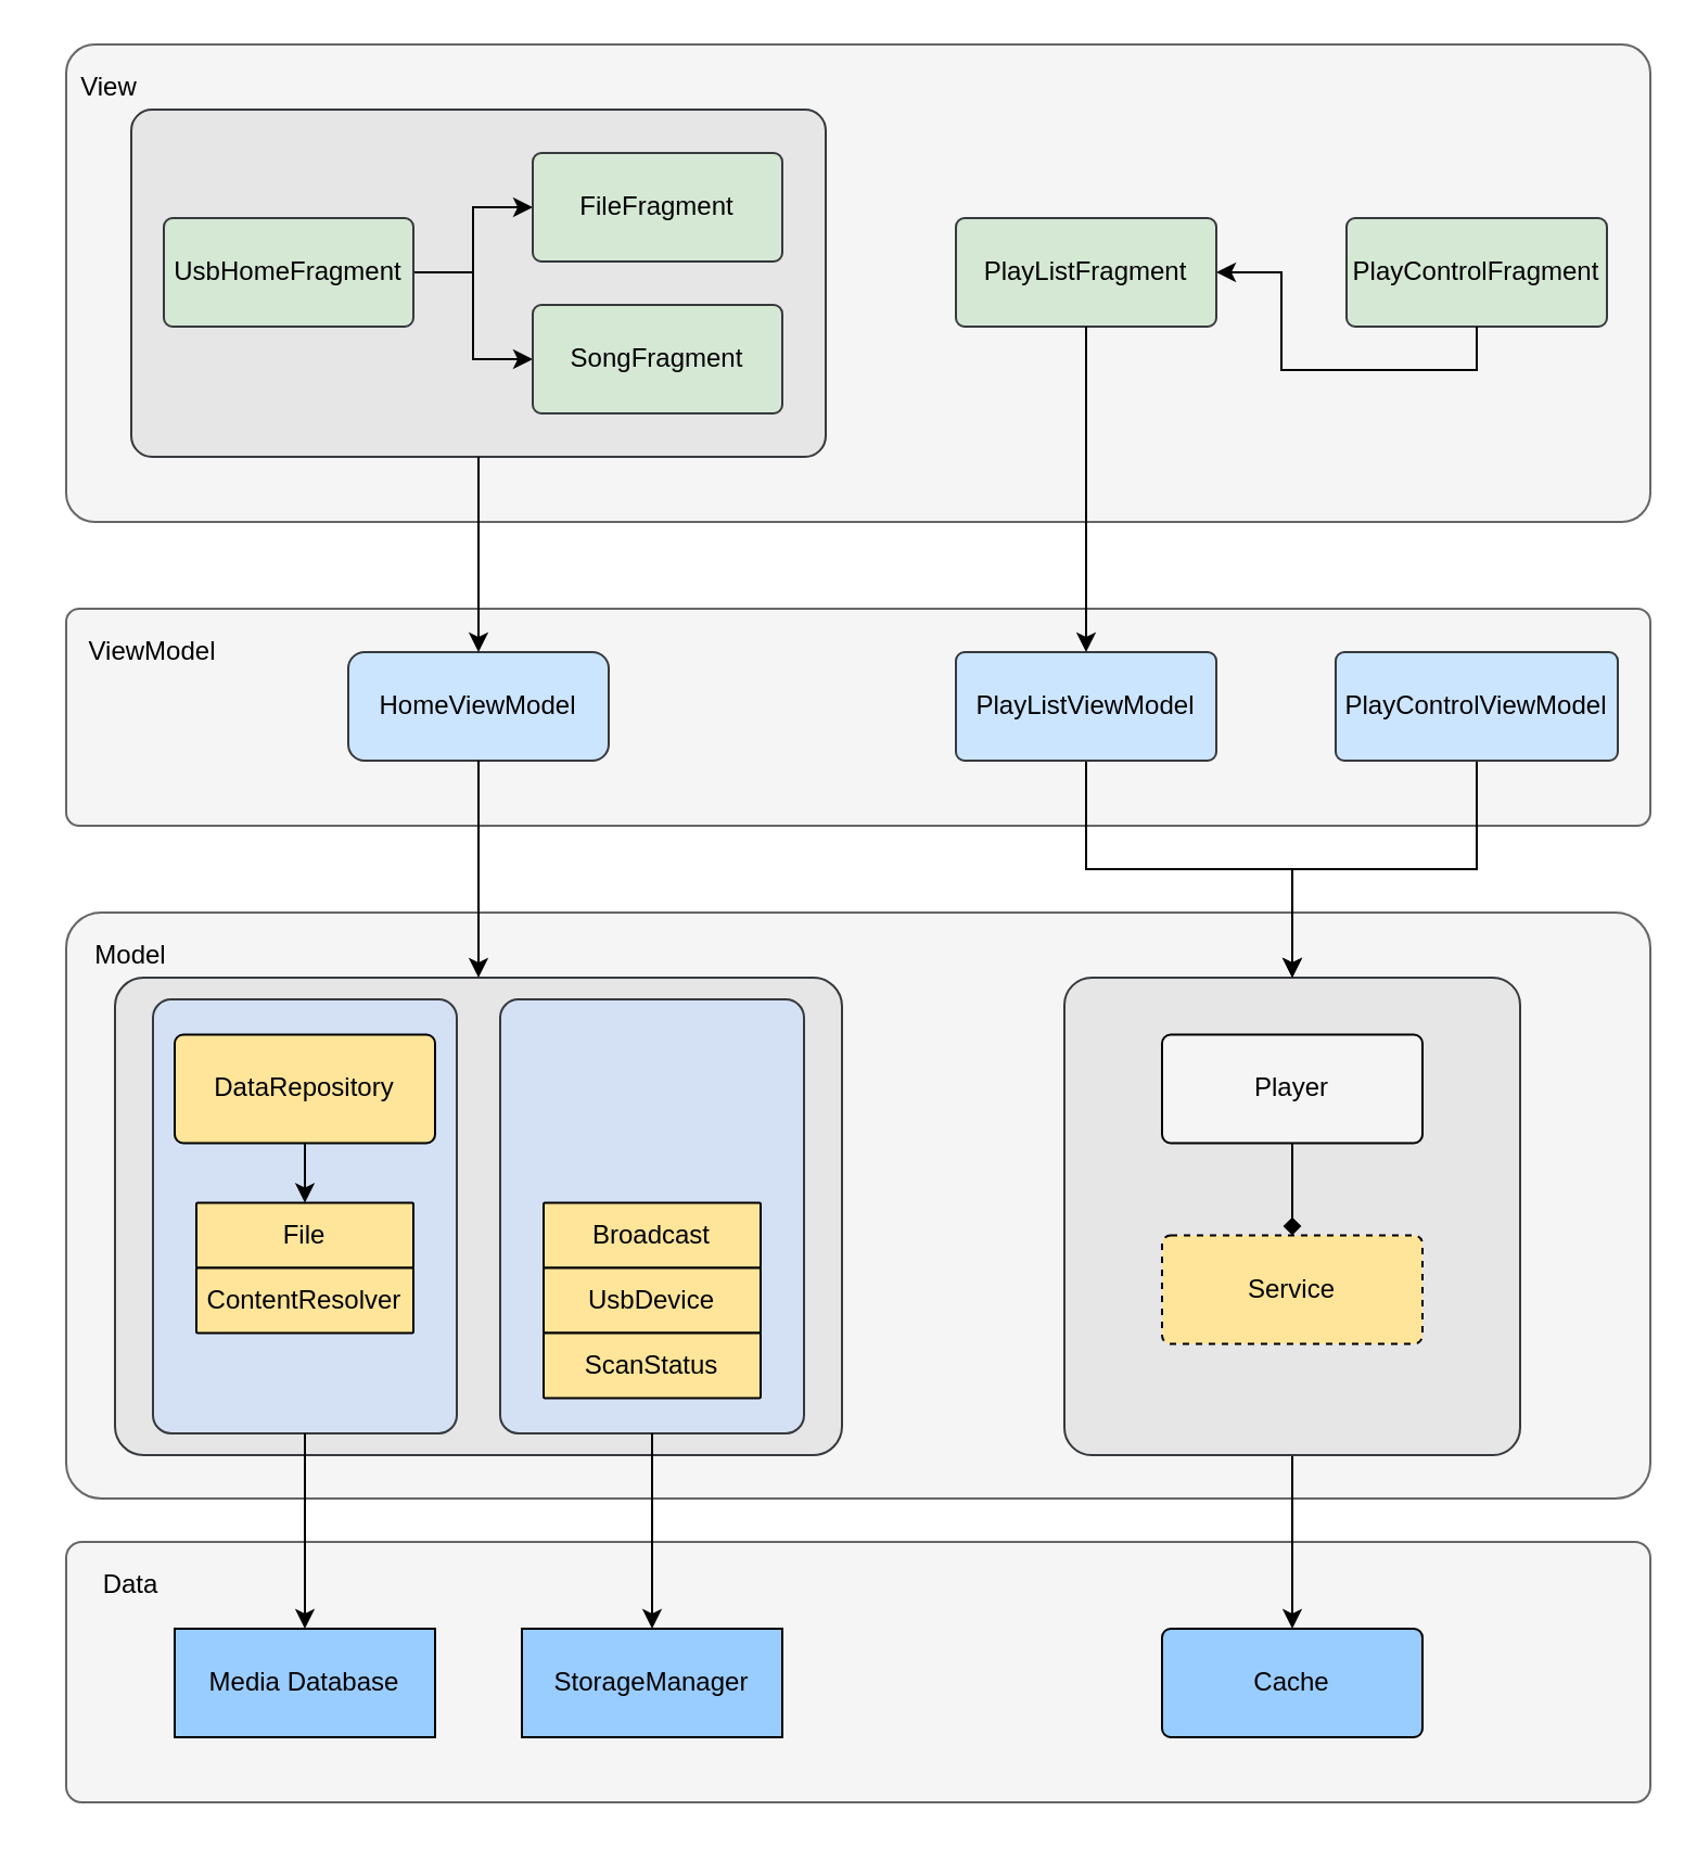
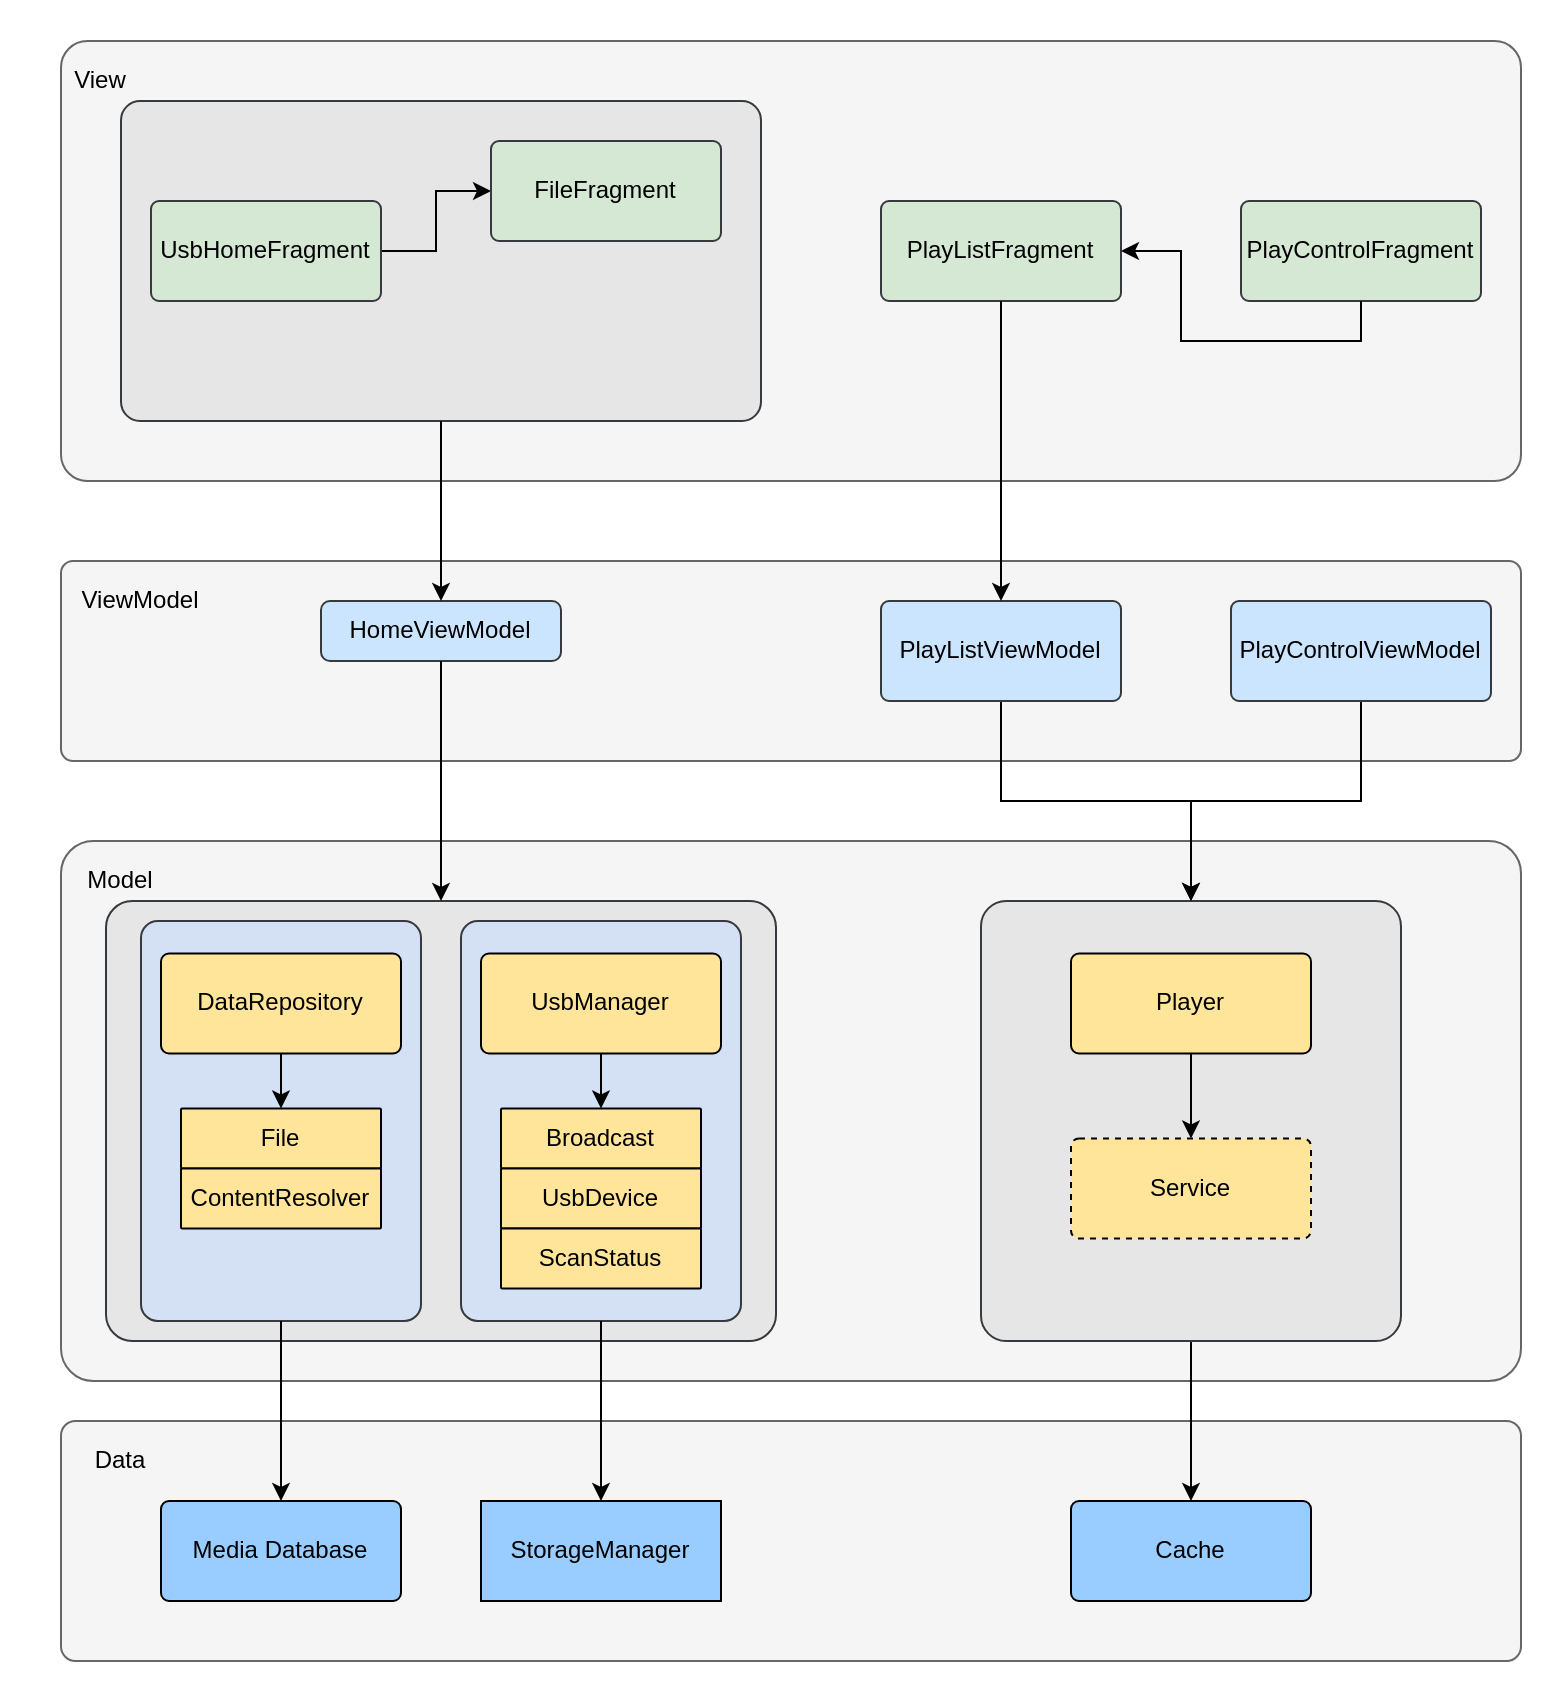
  <mxCell id="0" />
  <mxCell id="1" parent="0" />
  <mxCell id="2" value="" style="rounded=1;whiteSpace=wrap;html=1;fillColor=#f5f5f5;fontColor=#333333;strokeColor=#666666;align=left;arcSize=6;" vertex="1" parent="1"><mxGeometry x="30" y="420" width="730" height="270" as="geometry" /></mxCell>
  <mxCell id="3" value="" style="rounded=1;whiteSpace=wrap;html=1;fillColor=#E6E6E6;strokeColor=#36393d;arcSize=6;" vertex="1" parent="1"><mxGeometry x="52.5" y="450" width="335" height="220" as="geometry" /></mxCell>
  <mxCell id="4" value="" style="rounded=1;whiteSpace=wrap;html=1;fillColor=#D4E1F5;strokeColor=#36393d;arcSize=6;" vertex="1" parent="1"><mxGeometry x="230" y="460" width="140" height="200" as="geometry" /></mxCell>
  <mxCell id="5" value="" style="rounded=1;whiteSpace=wrap;html=1;fillColor=#D4E1F5;strokeColor=#36393d;arcSize=6;" vertex="1" parent="1"><mxGeometry x="70" y="460" width="140" height="200" as="geometry" /></mxCell>
  <mxCell id="6" value="" style="rounded=1;whiteSpace=wrap;html=1;fillColor=#f5f5f5;fontColor=#333333;strokeColor=#666666;align=left;arcSize=6;" vertex="1" parent="1"><mxGeometry x="30" y="710" width="730" height="120" as="geometry" /></mxCell>
  <mxCell id="7" style="edgeStyle=orthogonalEdgeStyle;rounded=0;orthogonalLoop=1;jettySize=auto;html=1;exitX=0.5;exitY=1;exitDx=0;exitDy=0;entryX=0.5;entryY=0;entryDx=0;entryDy=0;startArrow=none;startFill=0;" edge="1" parent="1" source="8" target="35"><mxGeometry relative="1" as="geometry" /></mxCell>
  <mxCell id="8" value="" style="rounded=1;whiteSpace=wrap;html=1;fillColor=#E6E6E6;strokeColor=#36393d;arcSize=6;" vertex="1" parent="1"><mxGeometry x="490" y="450" width="210" height="220" as="geometry" /></mxCell>
- <mxCell id="9" value="Player" style="rounded=1;whiteSpace=wrap;html=1;fillColor=#f5f5f5;strokeColor=#000000;arcSize=8;" vertex="1" parent="1"><mxGeometry x="535" y="476.25" width="120" height="50" as="geometry" /></mxCell>
+ <mxCell id="9" value="Player" style="rounded=1;whiteSpace=wrap;html=1;fillColor=#FFE599;strokeColor=#000000;arcSize=8;" vertex="1" parent="1"><mxGeometry x="535" y="476.25" width="120" height="50" as="geometry" /></mxCell>
  <mxCell id="10" value="" style="rounded=1;whiteSpace=wrap;html=1;fillColor=#f5f5f5;fontColor=#333333;strokeColor=#666666;arcSize=6;" vertex="1" parent="1"><mxGeometry x="30" y="280" width="730" height="100" as="geometry" /></mxCell>
- <mxCell id="11" value="HomeViewModel" style="rounded=1;whiteSpace=wrap;html=1;fillColor=#cce5ff;strokeColor=#36393d;" vertex="1" parent="1"><mxGeometry x="160" y="300" width="120" height="50" as="geometry" /></mxCell>
+ <mxCell id="11" value="HomeViewModel" style="rounded=1;whiteSpace=wrap;html=1;fillColor=#cce5ff;strokeColor=#36393d;" vertex="1" parent="1"><mxGeometry x="160" y="300" width="120" height="30" as="geometry" /></mxCell>
  <mxCell id="12" style="edgeStyle=orthogonalEdgeStyle;rounded=0;orthogonalLoop=1;jettySize=auto;html=1;exitX=0.5;exitY=1;exitDx=0;exitDy=0;entryX=0.5;entryY=0;entryDx=0;entryDy=0;startArrow=none;startFill=0;" edge="1" parent="1" source="13" target="8"><mxGeometry relative="1" as="geometry" /></mxCell>
  <mxCell id="13" value="PlayListViewModel" style="rounded=1;whiteSpace=wrap;html=1;fillColor=#cce5ff;strokeColor=#36393d;arcSize=8;" vertex="1" parent="1"><mxGeometry x="440" y="300" width="120" height="50" as="geometry" /></mxCell>
  <mxCell id="14" style="edgeStyle=orthogonalEdgeStyle;rounded=0;orthogonalLoop=1;jettySize=auto;html=1;exitX=0.5;exitY=1;exitDx=0;exitDy=0;entryX=0.5;entryY=0;entryDx=0;entryDy=0;startArrow=none;startFill=0;" edge="1" parent="1" source="15" target="8"><mxGeometry relative="1" as="geometry" /></mxCell>
  <mxCell id="15" value="PlayControlViewModel" style="rounded=1;whiteSpace=wrap;html=1;fillColor=#cce5ff;strokeColor=#36393d;arcSize=8;" vertex="1" parent="1"><mxGeometry x="615" y="300" width="130" height="50" as="geometry" /></mxCell>
  <mxCell id="16" style="edgeStyle=orthogonalEdgeStyle;rounded=0;orthogonalLoop=1;jettySize=auto;html=1;exitX=0.5;exitY=1;exitDx=0;exitDy=0;" edge="1" parent="1" source="11" target="3"><mxGeometry relative="1" as="geometry" /></mxCell>
  <mxCell id="17" value="Model" style="text;html=1;strokeColor=none;fillColor=none;align=center;verticalAlign=middle;whiteSpace=wrap;rounded=0;" vertex="1" parent="1"><mxGeometry x="30" y="430" width="60" height="20" as="geometry" /></mxCell>
  <mxCell id="18" value="ViewModel" style="text;html=1;strokeColor=none;fillColor=none;align=center;verticalAlign=middle;whiteSpace=wrap;rounded=0;" vertex="1" parent="1"><mxGeometry x="40" y="290" width="60" height="20" as="geometry" /></mxCell>
  <mxCell id="19" value="" style="rounded=1;whiteSpace=wrap;html=1;fillColor=#f5f5f5;fontColor=#333333;strokeColor=#666666;arcSize=6;" vertex="1" parent="1"><mxGeometry x="30" y="20" width="730" height="220" as="geometry" /></mxCell>
  <mxCell id="20" value="PlayListFragment" style="rounded=1;whiteSpace=wrap;html=1;arcSize=8;fillColor=#D5E8D4;strokeColor=#36393d;" vertex="1" parent="1"><mxGeometry x="440" y="100" width="120" height="50" as="geometry" /></mxCell>
  <mxCell id="21" value="PlayControlFragment" style="rounded=1;whiteSpace=wrap;html=1;arcSize=8;fillColor=#D5E8D4;strokeColor=#36393d;" vertex="1" parent="1"><mxGeometry x="620" y="100" width="120" height="50" as="geometry" /></mxCell>
  <mxCell id="22" value="" style="rounded=1;whiteSpace=wrap;html=1;arcSize=6;fillColor=#E6E6E6;strokeColor=#36393d;" vertex="1" parent="1"><mxGeometry x="60" y="50" width="320" height="160" as="geometry" /></mxCell>
  <mxCell id="23" style="edgeStyle=orthogonalEdgeStyle;rounded=0;orthogonalLoop=1;jettySize=auto;html=1;exitX=1;exitY=0.5;exitDx=0;exitDy=0;" edge="1" parent="1" source="25" target="26"><mxGeometry relative="1" as="geometry" /></mxCell>
- <mxCell id="24" style="edgeStyle=orthogonalEdgeStyle;rounded=0;orthogonalLoop=1;jettySize=auto;html=1;exitX=1;exitY=0.5;exitDx=0;exitDy=0;entryX=0;entryY=0.5;entryDx=0;entryDy=0;" edge="1" parent="1" source="25" target="27"><mxGeometry relative="1" as="geometry" /></mxCell>
  <mxCell id="25" value="UsbHomeFragment" style="rounded=1;whiteSpace=wrap;html=1;arcSize=8;fillColor=#D5E8D4;strokeColor=#36393d;" vertex="1" parent="1"><mxGeometry x="75" y="100" width="115" height="50" as="geometry" /></mxCell>
  <mxCell id="26" value="FileFragment" style="rounded=1;whiteSpace=wrap;html=1;arcSize=8;fillColor=#D5E8D4;strokeColor=#36393d;" vertex="1" parent="1"><mxGeometry x="245" y="70" width="115" height="50" as="geometry" /></mxCell>
- <mxCell id="27" value="SongFragment" style="rounded=1;whiteSpace=wrap;html=1;arcSize=8;fillColor=#D5E8D4;strokeColor=#36393d;" vertex="1" parent="1"><mxGeometry x="245" y="140" width="115" height="50" as="geometry" /></mxCell>
  <mxCell id="28" style="edgeStyle=orthogonalEdgeStyle;rounded=0;orthogonalLoop=1;jettySize=auto;html=1;exitX=0.5;exitY=1;exitDx=0;exitDy=0;startArrow=none;startFill=0;" edge="1" parent="1" source="20" target="13"><mxGeometry relative="1" as="geometry" /></mxCell>
  <mxCell id="29" style="edgeStyle=orthogonalEdgeStyle;rounded=0;orthogonalLoop=1;jettySize=auto;html=1;exitX=0.5;exitY=1;exitDx=0;exitDy=0;startArrow=none;startFill=0;" edge="1" parent="1" source="21" target="20"><mxGeometry relative="1" as="geometry" /></mxCell>
  <mxCell id="30" style="edgeStyle=orthogonalEdgeStyle;rounded=0;orthogonalLoop=1;jettySize=auto;html=1;exitX=0.5;exitY=1;exitDx=0;exitDy=0;entryX=0.5;entryY=0;entryDx=0;entryDy=0;startArrow=none;startFill=0;" edge="1" parent="1" source="22" target="11"><mxGeometry relative="1" as="geometry" /></mxCell>
  <mxCell id="31" value="View" style="text;html=1;strokeColor=none;fillColor=none;align=center;verticalAlign=middle;whiteSpace=wrap;rounded=0;" vertex="1" parent="1"><mxGeometry x="20" y="30" width="60" height="20" as="geometry" /></mxCell>
  <mxCell id="32" value="Service" style="rounded=1;whiteSpace=wrap;html=1;fillColor=#FFE599;strokeColor=#000000;arcSize=8;dashed=1;" vertex="1" parent="1"><mxGeometry x="535" y="568.75" width="120" height="50" as="geometry" /></mxCell>
- <mxCell id="33" value="Media Database" style="whiteSpace=wrap;html=1;fillColor=#99CCFF;strokeColor=#000000;arcSize=8;rounded=0;" vertex="1" parent="1"><mxGeometry x="80" y="750" width="120" height="50" as="geometry" /></mxCell>
+ <mxCell id="33" value="Media Database" style="rounded=1;whiteSpace=wrap;html=1;fillColor=#99CCFF;strokeColor=#000000;arcSize=8;" vertex="1" parent="1"><mxGeometry x="80" y="750" width="120" height="50" as="geometry" /></mxCell>
  <mxCell id="34" value="File" style="rounded=1;whiteSpace=wrap;html=1;fillColor=#FFE599;strokeColor=#000000;arcSize=2;" vertex="1" parent="1"><mxGeometry x="90" y="553.75" width="100" height="30" as="geometry" /></mxCell>
  <mxCell id="35" value="Cache" style="rounded=1;whiteSpace=wrap;html=1;fillColor=#99CCFF;strokeColor=#000000;arcSize=8;" vertex="1" parent="1"><mxGeometry x="535" y="750" width="120" height="50" as="geometry" /></mxCell>
  <mxCell id="36" value="Data" style="text;html=1;strokeColor=none;fillColor=none;align=center;verticalAlign=middle;whiteSpace=wrap;rounded=0;" vertex="1" parent="1"><mxGeometry x="30" y="720" width="60" height="20" as="geometry" /></mxCell>
- <mxCell id="37" style="edgeStyle=orthogonalEdgeStyle;rounded=0;orthogonalLoop=1;jettySize=auto;html=1;exitX=0.5;exitY=1;exitDx=0;exitDy=0;entryX=0.5;entryY=0;entryDx=0;entryDy=0;startArrow=none;startFill=0;endArrow=diamond;" edge="1" parent="1" source="9" target="32"><mxGeometry relative="1" as="geometry" /></mxCell>
+ <mxCell id="37" style="edgeStyle=orthogonalEdgeStyle;rounded=0;orthogonalLoop=1;jettySize=auto;html=1;exitX=0.5;exitY=1;exitDx=0;exitDy=0;entryX=0.5;entryY=0;entryDx=0;entryDy=0;startArrow=none;startFill=0;" edge="1" parent="1" source="9" target="32"><mxGeometry relative="1" as="geometry" /></mxCell>
  <mxCell id="38" value="ContentResolver" style="rounded=1;whiteSpace=wrap;html=1;fillColor=#FFE599;strokeColor=#000000;arcSize=2;" vertex="1" parent="1"><mxGeometry x="90" y="583.75" width="100" height="30" as="geometry" /></mxCell>
  <mxCell id="39" style="edgeStyle=orthogonalEdgeStyle;rounded=0;orthogonalLoop=1;jettySize=auto;html=1;exitX=0.5;exitY=1;exitDx=0;exitDy=0;entryX=0.5;entryY=0;entryDx=0;entryDy=0;startArrow=none;startFill=0;" edge="1" parent="1" source="40" target="34"><mxGeometry relative="1" as="geometry" /></mxCell>
  <mxCell id="40" value="DataRepository" style="rounded=1;whiteSpace=wrap;html=1;fillColor=#FFE599;strokeColor=#000000;arcSize=8;" vertex="1" parent="1"><mxGeometry x="80" y="476.25" width="120" height="50" as="geometry" /></mxCell>
+ <mxCell id="41" style="edgeStyle=orthogonalEdgeStyle;rounded=0;orthogonalLoop=1;jettySize=auto;html=1;exitX=0.5;exitY=1;exitDx=0;exitDy=0;entryX=0.5;entryY=0;entryDx=0;entryDy=0;startArrow=none;startFill=0;" edge="1" parent="1" source="42" target="43"><mxGeometry relative="1" as="geometry" /></mxCell>
+ <mxCell id="42" value="UsbManager" style="rounded=1;whiteSpace=wrap;html=1;fillColor=#FFE599;strokeColor=#000000;arcSize=8;" vertex="1" parent="1"><mxGeometry x="240" y="476.25" width="120" height="50" as="geometry" /></mxCell>
  <mxCell id="43" value="Broadcast" style="rounded=1;whiteSpace=wrap;html=1;fillColor=#FFE599;strokeColor=#000000;arcSize=2;" vertex="1" parent="1"><mxGeometry x="250" y="553.75" width="100" height="30" as="geometry" /></mxCell>
  <mxCell id="44" value="UsbDevice" style="rounded=1;whiteSpace=wrap;html=1;fillColor=#FFE599;strokeColor=#000000;arcSize=2;" vertex="1" parent="1"><mxGeometry x="250" y="583.75" width="100" height="30" as="geometry" /></mxCell>
  <mxCell id="45" value="ScanStatus" style="rounded=1;whiteSpace=wrap;html=1;fillColor=#FFE599;strokeColor=#000000;arcSize=2;" vertex="1" parent="1"><mxGeometry x="250" y="613.75" width="100" height="30" as="geometry" /></mxCell>
  <mxCell id="46" style="edgeStyle=orthogonalEdgeStyle;rounded=0;orthogonalLoop=1;jettySize=auto;html=1;exitX=0.5;exitY=1;exitDx=0;exitDy=0;entryX=0.5;entryY=0;entryDx=0;entryDy=0;startArrow=none;startFill=0;" edge="1" parent="1" source="5" target="33"><mxGeometry relative="1" as="geometry" /></mxCell>
  <mxCell id="47" value="StorageManager" style="whiteSpace=wrap;html=1;fillColor=#99CCFF;strokeColor=#000000;arcSize=8;rounded=0;" vertex="1" parent="1"><mxGeometry x="240" y="750" width="120" height="50" as="geometry" /></mxCell>
  <mxCell id="48" style="edgeStyle=orthogonalEdgeStyle;rounded=0;orthogonalLoop=1;jettySize=auto;html=1;exitX=0.5;exitY=1;exitDx=0;exitDy=0;entryX=0.5;entryY=0;entryDx=0;entryDy=0;startArrow=none;startFill=0;" edge="1" parent="1" source="4" target="47"><mxGeometry relative="1" as="geometry" /></mxCell>
